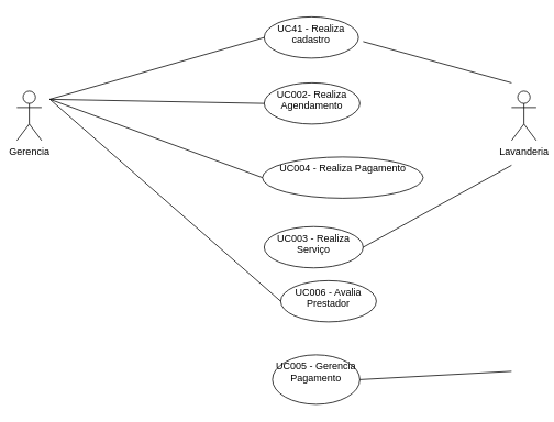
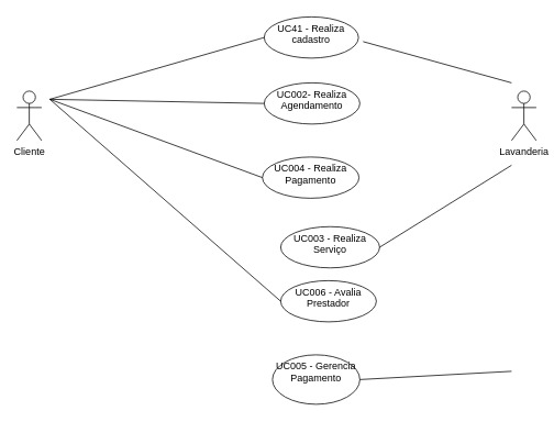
  <mxCell id="0" />
  <mxCell id="1" parent="0" />
- <mxCell id="2" value="Gerencia" style="shape=umlActor;verticalLabelPosition=bottom;verticalAlign=top;html=1;outlineConnect=0;" parent="1" vertex="1"><mxGeometry x="20" y="110" width="30" height="60" as="geometry" /></mxCell>
+ <mxCell id="2" value="Cliente" style="shape=umlActor;verticalLabelPosition=bottom;verticalAlign=top;html=1;outlineConnect=0;" parent="1" vertex="1"><mxGeometry x="20" y="110" width="30" height="60" as="geometry" /></mxCell>
  <mxCell id="3" value="Lavanderia" style="shape=umlActor;verticalLabelPosition=bottom;verticalAlign=top;html=1;outlineConnect=0;" parent="1" vertex="1"><mxGeometry x="620" y="110" width="30" height="60" as="geometry" /></mxCell>
- <mxCell id="4" value="UC003 - Realiza Serviço" style="ellipse;whiteSpace=wrap;html=1;verticalAlign=top;" parent="1" vertex="1"><mxGeometry x="320" y="274.5" width="120" height="50" as="geometry" /></mxCell>
+ <mxCell id="4" value="UC003 - Realiza Serviço" style="ellipse;whiteSpace=wrap;html=1;verticalAlign=top;" parent="1" vertex="1"><mxGeometry x="340" y="274.5" width="120" height="50" as="geometry" /></mxCell>
  <mxCell id="5" value="UC005 - Gerencia Pagamento" style="ellipse;whiteSpace=wrap;html=1;verticalAlign=top;" parent="1" vertex="1"><mxGeometry x="330" y="430" width="106" height="60" as="geometry" /></mxCell>
  <mxCell id="6" value="UC41 - Realiza cadastro" style="ellipse;whiteSpace=wrap;html=1;verticalAlign=top;" parent="1" vertex="1"><mxGeometry x="320" y="20" width="114.37" height="50" as="geometry" /></mxCell>
- <mxCell id="7" value="UC004 - Realiza Pagamento" style="ellipse;whiteSpace=wrap;html=1;verticalAlign=top;" parent="1" vertex="1"><mxGeometry x="317.82" y="190" width="195" height="50" as="geometry" /></mxCell>
+ <mxCell id="7" value="UC004 - Realiza Pagamento" style="ellipse;whiteSpace=wrap;html=1;verticalAlign=top;" parent="1" vertex="1"><mxGeometry x="317.82" y="190" width="117.18" height="50" as="geometry" /></mxCell>
  <mxCell id="8" value="UC006 - Avalia Prestador" style="ellipse;whiteSpace=wrap;html=1;verticalAlign=top;" parent="1" vertex="1"><mxGeometry x="340" y="340" width="116" height="50" as="geometry" /></mxCell>
  <mxCell id="9" value="" style="endArrow=none;html=1;rounded=0;entryX=0;entryY=0.5;entryDx=0;entryDy=0;" parent="1" target="6" edge="1"><mxGeometry width="50" height="50" relative="1" as="geometry"><mxPoint x="60" y="120" as="sourcePoint" /><mxPoint x="450" y="270" as="targetPoint" /></mxGeometry></mxCell>
  <mxCell id="10" value="" style="endArrow=none;html=1;rounded=0;entryX=0;entryY=0.5;entryDx=0;entryDy=0;" parent="1" target="7" edge="1"><mxGeometry width="50" height="50" relative="1" as="geometry"><mxPoint x="60" y="120" as="sourcePoint" /><mxPoint x="191.41" y="145" as="targetPoint" /></mxGeometry></mxCell>
  <mxCell id="11" value="" style="endArrow=none;html=1;rounded=0;entryX=0;entryY=0.5;entryDx=0;entryDy=0;" parent="1" target="8" edge="1"><mxGeometry width="50" height="50" relative="1" as="geometry"><mxPoint x="60" y="120" as="sourcePoint" /><mxPoint x="201.41" y="155" as="targetPoint" /></mxGeometry></mxCell>
  <mxCell id="12" value="" style="endArrow=none;html=1;rounded=0;" parent="1" edge="1"><mxGeometry width="50" height="50" relative="1" as="geometry"><mxPoint x="620" y="100" as="sourcePoint" /><mxPoint x="440" y="50" as="targetPoint" /></mxGeometry></mxCell>
  <mxCell id="13" value="" style="endArrow=none;html=1;rounded=0;entryX=1;entryY=0.5;entryDx=0;entryDy=0;" parent="1" target="4" edge="1"><mxGeometry width="50" height="50" relative="1" as="geometry"><mxPoint x="620" y="200" as="sourcePoint" /><mxPoint x="221.41" y="175" as="targetPoint" /></mxGeometry></mxCell>
  <mxCell id="14" value="" style="endArrow=none;html=1;rounded=0;entryX=1;entryY=0.5;entryDx=0;entryDy=0;" parent="1" target="5" edge="1"><mxGeometry width="50" height="50" relative="1" as="geometry"><mxPoint x="620" y="450" as="sourcePoint" /><mxPoint x="241.41" y="195" as="targetPoint" /></mxGeometry></mxCell>
  <mxCell id="15" value="UC002- Realiza&lt;br&gt;Agendamento" style="ellipse;whiteSpace=wrap;html=1;verticalAlign=top;" parent="1" vertex="1"><mxGeometry x="320" y="100" width="116" height="50" as="geometry" /></mxCell>
  <mxCell id="16" value="" style="endArrow=none;html=1;rounded=0;entryX=0;entryY=0.5;entryDx=0;entryDy=0;" parent="1" target="15" edge="1"><mxGeometry width="50" height="50" relative="1" as="geometry"><mxPoint x="60" y="120" as="sourcePoint" /><mxPoint x="191.41" y="355" as="targetPoint" /></mxGeometry></mxCell>
